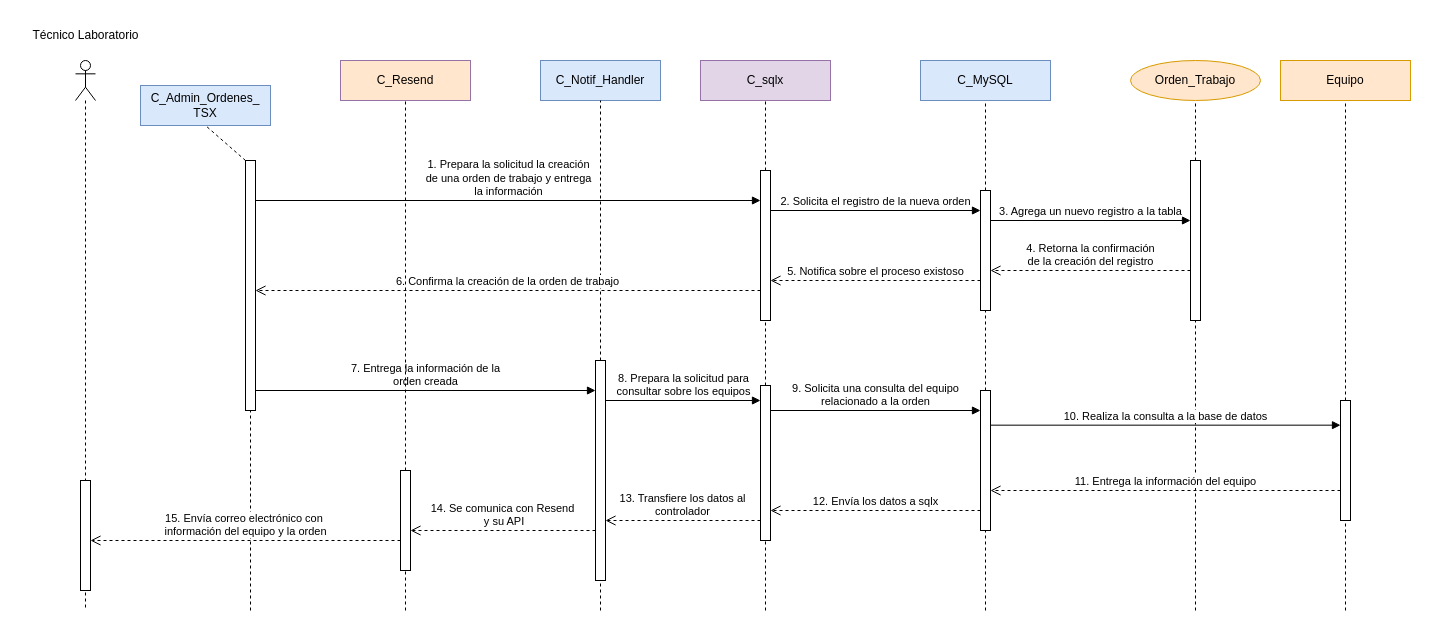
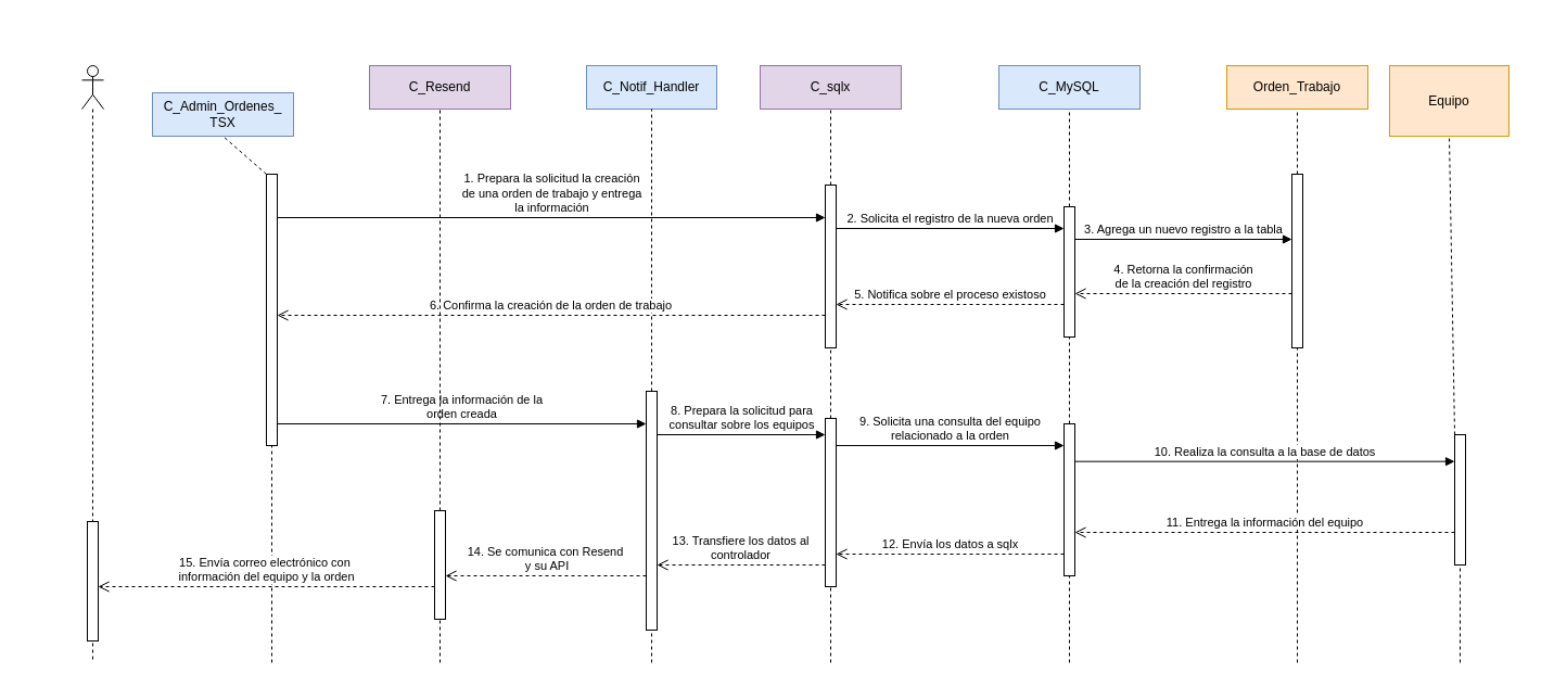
  <mxCell id="0" />
  <mxCell id="1" parent="0" />
  <mxCell id="2" value="" style="shape=umlLifeline;perimeter=lifelinePerimeter;whiteSpace=wrap;html=1;container=1;dropTarget=0;collapsible=0;recursiveResize=0;outlineConnect=0;portConstraint=eastwest;newEdgeStyle={&quot;curved&quot;:0,&quot;rounded&quot;:0};participant=umlActor;" vertex="1" parent="1"><mxGeometry x="75" y="60" width="20" height="550" as="geometry" /></mxCell>
  <mxCell id="3" value="" style="html=1;points=[[0,0,0,0,5],[0,1,0,0,-5],[1,0,0,0,5],[1,1,0,0,-5]];perimeter=orthogonalPerimeter;outlineConnect=0;targetShapes=umlLifeline;portConstraint=eastwest;newEdgeStyle={&quot;curved&quot;:0,&quot;rounded&quot;:0};" vertex="1" parent="2"><mxGeometry x="5" y="420" width="10" height="110" as="geometry" /></mxCell>
- <mxCell id="4" value="Técnico Laboratorio" style="text;html=1;align=center;verticalAlign=middle;resizable=0;points=[];autosize=1;strokeColor=none;fillColor=none;" vertex="1" parent="1"><mxGeometry x="20" y="20" width="130" height="30" as="geometry" /></mxCell>
  <mxCell id="5" value="C_Notif_Handler" style="rounded=0;whiteSpace=wrap;html=1;fillColor=#dae8fc;strokeColor=#6c8ebf;" vertex="1" parent="1"><mxGeometry x="540" y="60" width="120" height="40" as="geometry" /></mxCell>
  <mxCell id="6" value="" style="endArrow=none;dashed=1;html=1;rounded=0;entryX=0.5;entryY=1;entryDx=0;entryDy=0;" edge="1" parent="1" source="30" target="5"><mxGeometry width="50" height="50" relative="1" as="geometry"><mxPoint x="600" y="610" as="sourcePoint" /><mxPoint x="599.5" y="130" as="targetPoint" /></mxGeometry></mxCell>
  <mxCell id="7" value="C_sqlx" style="rounded=0;whiteSpace=wrap;html=1;fillColor=#e1d5e7;strokeColor=#9673a6;" vertex="1" parent="1"><mxGeometry x="700" y="60" width="130" height="40" as="geometry" /></mxCell>
  <mxCell id="8" value="" style="endArrow=none;dashed=1;html=1;rounded=0;entryX=0.5;entryY=1;entryDx=0;entryDy=0;" edge="1" parent="1" source="14" target="7"><mxGeometry width="50" height="50" relative="1" as="geometry"><mxPoint x="765" y="610" as="sourcePoint" /><mxPoint x="759.5" y="130" as="targetPoint" /></mxGeometry></mxCell>
- <mxCell id="9" value="Orden_Trabajo" style="ellipse;whiteSpace=wrap;html=1;fillColor=#ffe6cc;strokeColor=#d79b00;" vertex="1" parent="1"><mxGeometry x="1130" y="60" width="130" height="40" as="geometry" /></mxCell>
+ <mxCell id="9" value="Orden_Trabajo" style="rounded=0;whiteSpace=wrap;html=1;fillColor=#ffe6cc;strokeColor=#d79b00;" vertex="1" parent="1"><mxGeometry x="1130" y="60" width="130" height="40" as="geometry" /></mxCell>
  <mxCell id="10" value="" style="endArrow=none;dashed=1;html=1;rounded=0;entryX=0.5;entryY=1;entryDx=0;entryDy=0;" edge="1" parent="1" source="18" target="9"><mxGeometry width="50" height="50" relative="1" as="geometry"><mxPoint x="1195" y="610" as="sourcePoint" /><mxPoint x="1189.5" y="130" as="targetPoint" /></mxGeometry></mxCell>
  <mxCell id="11" value="C_MySQL" style="rounded=0;whiteSpace=wrap;html=1;fillColor=#dae8fc;strokeColor=#6c8ebf;" vertex="1" parent="1"><mxGeometry x="920" y="60" width="130" height="40" as="geometry" /></mxCell>
  <mxCell id="12" value="" style="endArrow=none;dashed=1;html=1;rounded=0;entryX=0.5;entryY=1;entryDx=0;entryDy=0;" edge="1" parent="1" source="16" target="11"><mxGeometry width="50" height="50" relative="1" as="geometry"><mxPoint x="985" y="610" as="sourcePoint" /><mxPoint x="979.5" y="130" as="targetPoint" /></mxGeometry></mxCell>
  <mxCell id="13" value="" style="endArrow=none;dashed=1;html=1;rounded=0;entryX=0.5;entryY=1;entryDx=0;entryDy=0;" edge="1" parent="1" source="37" target="14"><mxGeometry width="50" height="50" relative="1" as="geometry"><mxPoint x="765" y="610" as="sourcePoint" /><mxPoint x="765" y="100" as="targetPoint" /></mxGeometry></mxCell>
  <mxCell id="14" value="" style="html=1;points=[[0,0,0,0,5],[0,1,0,0,-5],[1,0,0,0,5],[1,1,0,0,-5]];perimeter=orthogonalPerimeter;outlineConnect=0;targetShapes=umlLifeline;portConstraint=eastwest;newEdgeStyle={&quot;curved&quot;:0,&quot;rounded&quot;:0};" vertex="1" parent="1"><mxGeometry x="760" y="170" width="10" height="150" as="geometry" /></mxCell>
  <mxCell id="15" value="" style="endArrow=none;dashed=1;html=1;rounded=0;entryX=0.5;entryY=1;entryDx=0;entryDy=0;" edge="1" parent="1" source="39" target="16"><mxGeometry width="50" height="50" relative="1" as="geometry"><mxPoint x="985" y="610" as="sourcePoint" /><mxPoint x="985" y="100" as="targetPoint" /></mxGeometry></mxCell>
  <mxCell id="16" value="" style="html=1;points=[[0,0,0,0,5],[0,1,0,0,-5],[1,0,0,0,5],[1,1,0,0,-5]];perimeter=orthogonalPerimeter;outlineConnect=0;targetShapes=umlLifeline;portConstraint=eastwest;newEdgeStyle={&quot;curved&quot;:0,&quot;rounded&quot;:0};" vertex="1" parent="1"><mxGeometry x="980" y="190" width="10" height="120" as="geometry" /></mxCell>
  <mxCell id="17" value="" style="endArrow=none;dashed=1;html=1;rounded=0;entryX=0.5;entryY=1;entryDx=0;entryDy=0;" edge="1" parent="1" target="18"><mxGeometry width="50" height="50" relative="1" as="geometry"><mxPoint x="1195" y="610" as="sourcePoint" /><mxPoint x="1195" y="100" as="targetPoint" /></mxGeometry></mxCell>
  <mxCell id="18" value="" style="html=1;points=[[0,0,0,0,5],[0,1,0,0,-5],[1,0,0,0,5],[1,1,0,0,-5]];perimeter=orthogonalPerimeter;outlineConnect=0;targetShapes=umlLifeline;portConstraint=eastwest;newEdgeStyle={&quot;curved&quot;:0,&quot;rounded&quot;:0};" vertex="1" parent="1"><mxGeometry x="1190" y="160" width="10" height="160" as="geometry" /></mxCell>
  <mxCell id="19" value="&lt;div&gt;1. Prepara la solicitud la creación&lt;/div&gt;&lt;div&gt;de una orden de trabajo y entrega&lt;/div&gt;&lt;div&gt;la información&lt;/div&gt;" style="html=1;verticalAlign=bottom;endArrow=block;curved=0;rounded=0;" edge="1" parent="1" source="28"><mxGeometry width="80" relative="1" as="geometry"><mxPoint x="570" y="200" as="sourcePoint" /><mxPoint x="760" y="200" as="targetPoint" /></mxGeometry></mxCell>
  <mxCell id="20" value="2. Solicita el registro de la nueva orden" style="html=1;verticalAlign=bottom;endArrow=block;curved=0;rounded=0;" edge="1" parent="1"><mxGeometry width="80" relative="1" as="geometry"><mxPoint x="770" y="210" as="sourcePoint" /><mxPoint x="980" y="210" as="targetPoint" /></mxGeometry></mxCell>
  <mxCell id="21" value="3. Agrega un nuevo registro a la tabla" style="html=1;verticalAlign=bottom;endArrow=block;curved=0;rounded=0;" edge="1" parent="1"><mxGeometry width="80" relative="1" as="geometry"><mxPoint x="990" y="220" as="sourcePoint" /><mxPoint x="1190" y="220" as="targetPoint" /></mxGeometry></mxCell>
  <mxCell id="22" value="&lt;div&gt;4. Retorna la confirmación&lt;/div&gt;&lt;div&gt;de la creación del registro&lt;/div&gt;" style="html=1;verticalAlign=bottom;endArrow=open;dashed=1;endSize=8;curved=0;rounded=0;" edge="1" parent="1"><mxGeometry relative="1" as="geometry"><mxPoint x="1190" y="270" as="sourcePoint" /><mxPoint x="990" y="270" as="targetPoint" /></mxGeometry></mxCell>
  <mxCell id="23" value="5. Notifica sobre el proceso existoso" style="html=1;verticalAlign=bottom;endArrow=open;dashed=1;endSize=8;curved=0;rounded=0;" edge="1" parent="1"><mxGeometry x="-0.002" relative="1" as="geometry"><mxPoint x="980" y="280" as="sourcePoint" /><mxPoint x="770" y="280" as="targetPoint" /><mxPoint as="offset" /></mxGeometry></mxCell>
  <mxCell id="24" value="6. Confirma la creación de la orden de trabajo" style="html=1;verticalAlign=bottom;endArrow=open;dashed=1;endSize=8;curved=0;rounded=0;" edge="1" parent="1" target="28"><mxGeometry relative="1" as="geometry"><mxPoint x="760" y="290" as="sourcePoint" /><mxPoint x="570" y="290" as="targetPoint" /></mxGeometry></mxCell>
  <mxCell id="25" value="&lt;div&gt;C_Admin_Ordenes_&lt;/div&gt;&lt;div&gt;TSX&lt;/div&gt;" style="rounded=0;whiteSpace=wrap;html=1;fillColor=#dae8fc;strokeColor=#6c8ebf;" vertex="1" parent="1"><mxGeometry x="140" y="85" width="130" height="40" as="geometry" /></mxCell>
  <mxCell id="26" value="" style="endArrow=none;dashed=1;html=1;rounded=0;entryX=0.5;entryY=1;entryDx=0;entryDy=0;" edge="1" parent="1" source="28" target="25"><mxGeometry width="50" height="50" relative="1" as="geometry"><mxPoint x="250" y="610" as="sourcePoint" /><mxPoint x="244.5" y="130" as="targetPoint" /></mxGeometry></mxCell>
  <mxCell id="27" value="" style="endArrow=none;dashed=1;html=1;rounded=0;entryX=0.5;entryY=1;entryDx=0;entryDy=0;" edge="1" parent="1" target="28"><mxGeometry width="50" height="50" relative="1" as="geometry"><mxPoint x="250" y="610" as="sourcePoint" /><mxPoint x="250" y="100" as="targetPoint" /></mxGeometry></mxCell>
  <mxCell id="28" value="" style="html=1;points=[[0,0,0,0,5],[0,1,0,0,-5],[1,0,0,0,5],[1,1,0,0,-5]];perimeter=orthogonalPerimeter;outlineConnect=0;targetShapes=umlLifeline;portConstraint=eastwest;newEdgeStyle={&quot;curved&quot;:0,&quot;rounded&quot;:0};" vertex="1" parent="1"><mxGeometry x="245" y="160" width="10" height="250" as="geometry" /></mxCell>
  <mxCell id="29" value="" style="endArrow=none;dashed=1;html=1;rounded=0;entryX=0.5;entryY=1;entryDx=0;entryDy=0;" edge="1" parent="1" target="30"><mxGeometry width="50" height="50" relative="1" as="geometry"><mxPoint x="600" y="610" as="sourcePoint" /><mxPoint x="600" y="100" as="targetPoint" /></mxGeometry></mxCell>
  <mxCell id="30" value="" style="html=1;points=[[0,0,0,0,5],[0,1,0,0,-5],[1,0,0,0,5],[1,1,0,0,-5]];perimeter=orthogonalPerimeter;outlineConnect=0;targetShapes=umlLifeline;portConstraint=eastwest;newEdgeStyle={&quot;curved&quot;:0,&quot;rounded&quot;:0};" vertex="1" parent="1"><mxGeometry x="595" y="360" width="10" height="220" as="geometry" /></mxCell>
- <mxCell id="31" value="Equipo" style="rounded=0;whiteSpace=wrap;html=1;fillColor=#ffe6cc;strokeColor=#d79b00;" vertex="1" parent="1"><mxGeometry x="1280" y="60" width="130" height="40" as="geometry" /></mxCell>
+ <mxCell id="31" value="Equipo" style="rounded=0;whiteSpace=wrap;html=1;fillColor=#ffe6cc;strokeColor=#d79b00;" vertex="1" parent="1"><mxGeometry x="1280" y="60" width="110" height="65" as="geometry" /></mxCell>
  <mxCell id="32" value="" style="endArrow=none;dashed=1;html=1;rounded=0;entryX=0.5;entryY=1;entryDx=0;entryDy=0;" edge="1" parent="1" source="34" target="31"><mxGeometry width="50" height="50" relative="1" as="geometry"><mxPoint x="1345" y="610" as="sourcePoint" /><mxPoint x="1339.5" y="130" as="targetPoint" /></mxGeometry></mxCell>
  <mxCell id="33" value="" style="endArrow=none;dashed=1;html=1;rounded=0;entryX=0.5;entryY=1;entryDx=0;entryDy=0;" edge="1" parent="1" target="34"><mxGeometry width="50" height="50" relative="1" as="geometry"><mxPoint x="1345" y="610" as="sourcePoint" /><mxPoint x="1345" y="100" as="targetPoint" /></mxGeometry></mxCell>
  <mxCell id="34" value="" style="html=1;points=[[0,0,0,0,5],[0,1,0,0,-5],[1,0,0,0,5],[1,1,0,0,-5]];perimeter=orthogonalPerimeter;outlineConnect=0;targetShapes=umlLifeline;portConstraint=eastwest;newEdgeStyle={&quot;curved&quot;:0,&quot;rounded&quot;:0};" vertex="1" parent="1"><mxGeometry x="1340" y="400" width="10" height="120" as="geometry" /></mxCell>
  <mxCell id="35" value="&lt;div&gt;7. Entrega la información de la&lt;/div&gt;&lt;div&gt;orden creada&lt;/div&gt;" style="html=1;verticalAlign=bottom;endArrow=block;curved=0;rounded=0;exitX=1;exitY=0.92;exitDx=0;exitDy=0;exitPerimeter=0;" edge="1" parent="1" source="28"><mxGeometry width="80" relative="1" as="geometry"><mxPoint x="440" y="390" as="sourcePoint" /><mxPoint x="595" y="390" as="targetPoint" /></mxGeometry></mxCell>
  <mxCell id="36" value="" style="endArrow=none;dashed=1;html=1;rounded=0;entryX=0.5;entryY=1;entryDx=0;entryDy=0;" edge="1" parent="1" target="37"><mxGeometry width="50" height="50" relative="1" as="geometry"><mxPoint x="765" y="610" as="sourcePoint" /><mxPoint x="765" y="330" as="targetPoint" /></mxGeometry></mxCell>
  <mxCell id="37" value="" style="html=1;points=[[0,0,0,0,5],[0,1,0,0,-5],[1,0,0,0,5],[1,1,0,0,-5]];perimeter=orthogonalPerimeter;outlineConnect=0;targetShapes=umlLifeline;portConstraint=eastwest;newEdgeStyle={&quot;curved&quot;:0,&quot;rounded&quot;:0};" vertex="1" parent="1"><mxGeometry x="760" y="385" width="10" height="155" as="geometry" /></mxCell>
  <mxCell id="38" value="" style="endArrow=none;dashed=1;html=1;rounded=0;entryX=0.5;entryY=1;entryDx=0;entryDy=0;" edge="1" parent="1" target="39"><mxGeometry width="50" height="50" relative="1" as="geometry"><mxPoint x="985" y="610" as="sourcePoint" /><mxPoint x="985" y="320" as="targetPoint" /></mxGeometry></mxCell>
  <mxCell id="39" value="" style="html=1;points=[[0,0,0,0,5],[0,1,0,0,-5],[1,0,0,0,5],[1,1,0,0,-5]];perimeter=orthogonalPerimeter;outlineConnect=0;targetShapes=umlLifeline;portConstraint=eastwest;newEdgeStyle={&quot;curved&quot;:0,&quot;rounded&quot;:0};" vertex="1" parent="1"><mxGeometry x="980" y="390" width="10" height="140" as="geometry" /></mxCell>
  <mxCell id="40" value="&lt;div&gt;8. Prepara la solicitud para&lt;/div&gt;&lt;div&gt;consultar sobre los equipos&lt;/div&gt;" style="html=1;verticalAlign=bottom;endArrow=block;curved=0;rounded=0;" edge="1" parent="1"><mxGeometry width="80" relative="1" as="geometry"><mxPoint x="605" y="400" as="sourcePoint" /><mxPoint x="760" y="400" as="targetPoint" /></mxGeometry></mxCell>
  <mxCell id="41" value="&lt;div&gt;9. Solicita una consulta del equipo&lt;/div&gt;&lt;div&gt;relacionado a la orden&lt;/div&gt;" style="html=1;verticalAlign=bottom;endArrow=block;curved=0;rounded=0;" edge="1" parent="1"><mxGeometry width="80" relative="1" as="geometry"><mxPoint x="770" y="410" as="sourcePoint" /><mxPoint x="980" y="410" as="targetPoint" /></mxGeometry></mxCell>
  <mxCell id="42" value="10. Realiza la consulta a la base de datos" style="html=1;verticalAlign=bottom;endArrow=block;curved=0;rounded=0;" edge="1" parent="1"><mxGeometry width="80" relative="1" as="geometry"><mxPoint x="990" y="424.66" as="sourcePoint" /><mxPoint x="1340" y="424.66" as="targetPoint" /></mxGeometry></mxCell>
  <mxCell id="43" value="11. Entrega la información del equipo" style="html=1;verticalAlign=bottom;endArrow=open;dashed=1;endSize=8;curved=0;rounded=0;" edge="1" parent="1"><mxGeometry relative="1" as="geometry"><mxPoint x="1340" y="490" as="sourcePoint" /><mxPoint x="990" y="490" as="targetPoint" /></mxGeometry></mxCell>
  <mxCell id="44" value="12. Envía los datos a sqlx" style="html=1;verticalAlign=bottom;endArrow=open;dashed=1;endSize=8;curved=0;rounded=0;" edge="1" parent="1"><mxGeometry relative="1" as="geometry"><mxPoint x="980" y="510" as="sourcePoint" /><mxPoint x="770" y="510" as="targetPoint" /></mxGeometry></mxCell>
  <mxCell id="45" value="&lt;div&gt;13. Transfiere los datos al&lt;/div&gt;&lt;div&gt;controlador&lt;/div&gt;" style="html=1;verticalAlign=bottom;endArrow=open;dashed=1;endSize=8;curved=0;rounded=0;" edge="1" parent="1"><mxGeometry relative="1" as="geometry"><mxPoint x="760" y="520" as="sourcePoint" /><mxPoint x="605" y="520" as="targetPoint" /><mxPoint as="offset" /></mxGeometry></mxCell>
  <mxCell id="46" value="&lt;div&gt;15. Envía correo electrónico con&amp;nbsp;&lt;/div&gt;&lt;div&gt;información del equipo y la orden&lt;/div&gt;" style="html=1;verticalAlign=bottom;endArrow=open;dashed=1;endSize=8;curved=0;rounded=0;" edge="1" parent="1"><mxGeometry relative="1" as="geometry"><mxPoint x="400" y="540" as="sourcePoint" /><mxPoint x="90" y="540" as="targetPoint" /><Array as="points"><mxPoint x="240" y="540" /></Array></mxGeometry></mxCell>
- <mxCell id="47" value="&lt;div&gt;C_Resend&lt;/div&gt;" style="rounded=0;whiteSpace=wrap;html=1;fillColor=#ffe6cc;strokeColor=#9673a6;" vertex="1" parent="1"><mxGeometry x="340" y="60" width="130" height="40" as="geometry" /></mxCell>
+ <mxCell id="47" value="&lt;div&gt;C_Resend&lt;/div&gt;" style="rounded=0;whiteSpace=wrap;html=1;fillColor=#e1d5e7;strokeColor=#9673a6;" vertex="1" parent="1"><mxGeometry x="340" y="60" width="130" height="40" as="geometry" /></mxCell>
  <mxCell id="48" value="" style="endArrow=none;dashed=1;html=1;rounded=0;entryX=0.5;entryY=1;entryDx=0;entryDy=0;" edge="1" parent="1" source="50" target="47"><mxGeometry width="50" height="50" relative="1" as="geometry"><mxPoint x="405" y="610" as="sourcePoint" /><mxPoint x="399.5" y="130" as="targetPoint" /></mxGeometry></mxCell>
  <mxCell id="49" value="" style="endArrow=none;dashed=1;html=1;rounded=0;entryX=0.5;entryY=1;entryDx=0;entryDy=0;" edge="1" parent="1" target="50"><mxGeometry width="50" height="50" relative="1" as="geometry"><mxPoint x="405" y="610" as="sourcePoint" /><mxPoint x="405" y="100" as="targetPoint" /></mxGeometry></mxCell>
  <mxCell id="50" value="" style="html=1;points=[[0,0,0,0,5],[0,1,0,0,-5],[1,0,0,0,5],[1,1,0,0,-5]];perimeter=orthogonalPerimeter;outlineConnect=0;targetShapes=umlLifeline;portConstraint=eastwest;newEdgeStyle={&quot;curved&quot;:0,&quot;rounded&quot;:0};" vertex="1" parent="1"><mxGeometry x="400" y="470" width="10" height="100" as="geometry" /></mxCell>
  <mxCell id="51" value="&lt;div&gt;14. Se comunica con Resend&lt;/div&gt;&lt;div&gt;&amp;nbsp;y su API&lt;/div&gt;" style="html=1;verticalAlign=bottom;endArrow=open;dashed=1;endSize=8;curved=0;rounded=0;" edge="1" parent="1"><mxGeometry x="0.005" relative="1" as="geometry"><mxPoint x="595" y="530" as="sourcePoint" /><mxPoint x="410" y="530" as="targetPoint" /><mxPoint as="offset" /></mxGeometry></mxCell>
